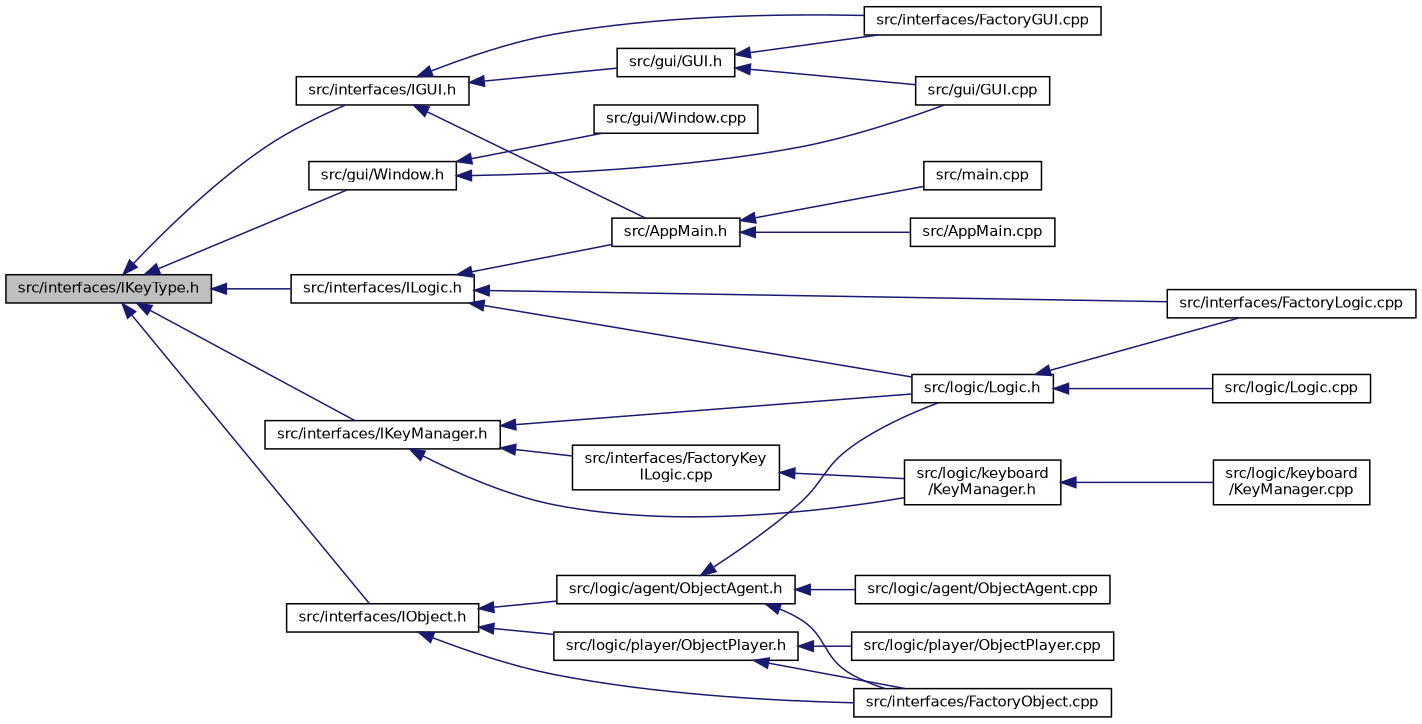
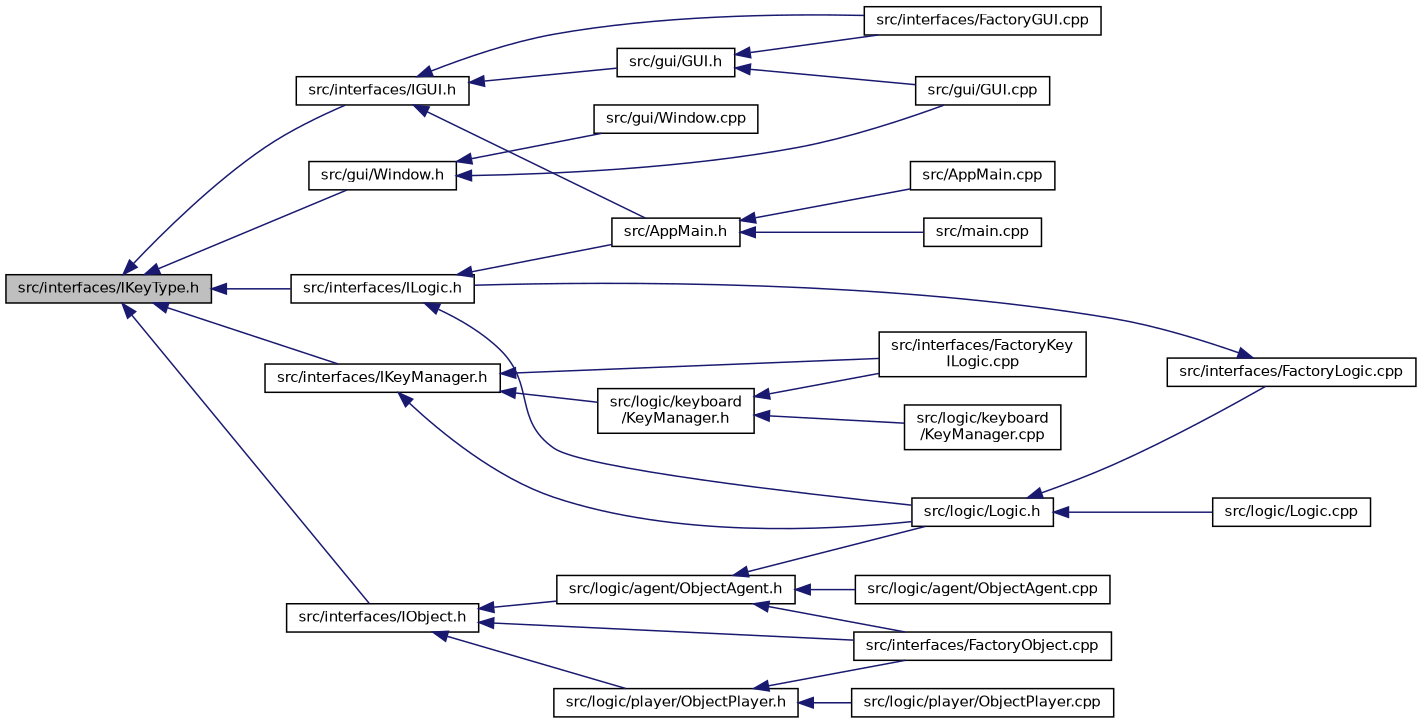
  digraph {
    rankdir=LR
    node [color=black fillcolor=white fontname=Helvetica fontsize=10 shape=record style=filled]
    edge [color=midnightblue dir=back fontname=Helvetica fontsize=10 labelfontname=Helvetica labelfontsize=10 style=solid]
    n1 [fillcolor=grey75 fontcolor=black height=0.2 label="src/interfaces/IKeyType.h" width=0.4]
    n2 [height=0.2 label="src/interfaces/IGUI.h" width=0.4]
    n3 [height=0.2 label="src/interfaces/ILogic.h" width=0.4]
    n4 [height=0.2 label="src/gui/Window.h" width=0.4]
    n5 [height=0.2 label="src/interfaces/IKeyManager.h" width=0.4]
    n6 [height=0.2 label="src/interfaces/IObject.h" width=0.4]
    n7 [height=0.2 label="src/AppMain.h" width=0.4]
    n8 [height=0.2 label="src/gui/GUI.h" width=0.4]
    n9 [height=0.2 label="src/interfaces/FactoryGUI.cpp" width=0.4]
    n10 [height=0.2 label="src/interfaces/FactoryLogic.cpp" width=0.4]
    n11 [height=0.2 label="src/logic/Logic.h" width=0.4]
    n12 [height=0.2 label="src/gui/GUI.cpp" width=0.4]
    n13 [height=0.2 label="src/gui/Window.cpp" width=0.4]
    n14 [height=0.2 label="src/interfaces/FactoryKey\lILogic.cpp" width=0.4]
    n15 [height=0.2 label="src/logic/keyboard\l/KeyManager.h" width=0.4]
    n16 [height=0.2 label="src/interfaces/FactoryObject.cpp" width=0.4]
    n17 [height=0.2 label="src/logic/agent/ObjectAgent.h" width=0.4]
    n18 [height=0.2 label="src/logic/player/ObjectPlayer.h" width=0.4]
    n19 [height=0.2 label="src/AppMain.cpp" width=0.4]
    n20 [height=0.2 label="src/main.cpp" width=0.4]
    n21 [height=0.2 label="src/logic/Logic.cpp" width=0.4]
    n22 [height=0.2 label="src/logic/keyboard\l/KeyManager.cpp" width=0.4]
    n23 [height=0.2 label="src/logic/agent/ObjectAgent.cpp" width=0.4]
    n24 [height=0.2 label="src/logic/player/ObjectPlayer.cpp" width=0.4]
    n1 -> n2
    n1 -> n3
    n1 -> n4
    n1 -> n5
    n1 -> n6
    n2 -> n7
    n2 -> n8
    n2 -> n9
    n3 -> n7
-   n3 -> n10
+   n10 -> n3
    n3 -> n11
    n4 -> n12
    n4 -> n13
    n5 -> n11
    n5 -> n14
    n5 -> n15
    n6 -> n16
    n6 -> n17
    n6 -> n18
    n7 -> n19
    n7 -> n20
    n8 -> n9
    n8 -> n12
    n11 -> n10
    n11 -> n21
-   n14 -> n15
+   n15 -> n14
    n15 -> n22
    n17 -> n11
    n17 -> n16
    n17 -> n23
    n18 -> n16
    n18 -> n24
  }
